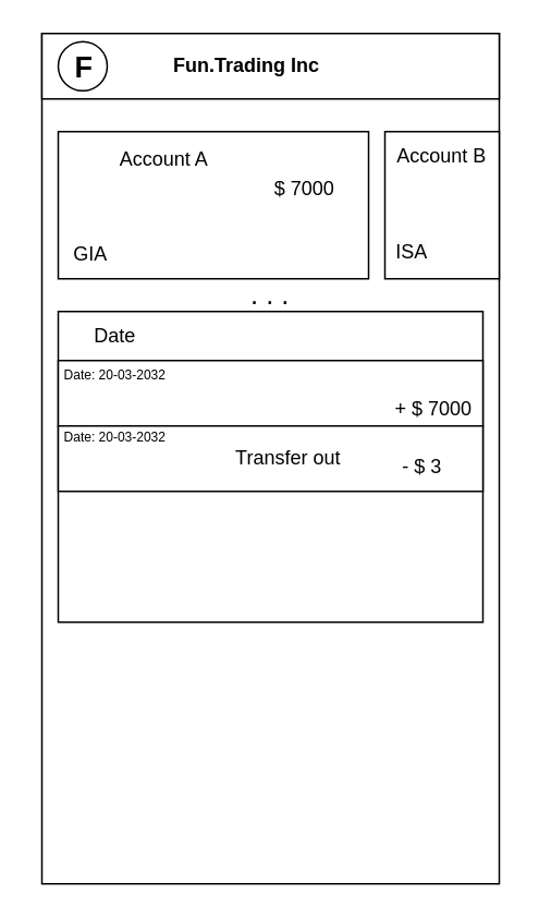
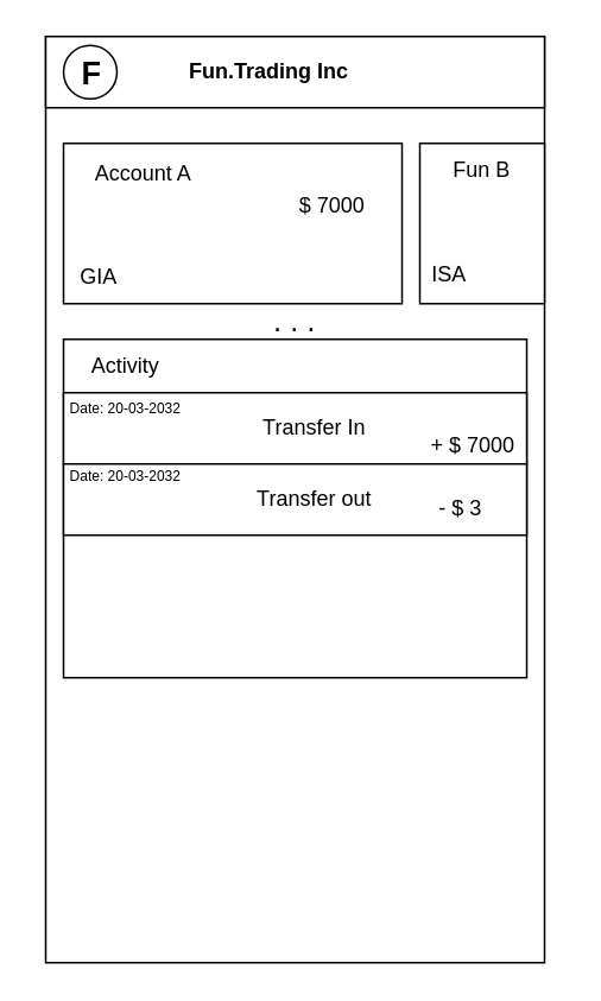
  <mxCell id="0" />
  <mxCell id="1" parent="0" />
  <mxCell id="2" value="" style="rounded=0;whiteSpace=wrap;html=1;" vertex="1" parent="1"><mxGeometry x="25" y="20" width="280" height="520" as="geometry" /></mxCell>
  <mxCell id="3" value="" style="rounded=0;whiteSpace=wrap;html=1;" vertex="1" parent="1"><mxGeometry x="25" y="20" width="280" height="40" as="geometry" /></mxCell>
  <mxCell id="4" value="" style="ellipse;whiteSpace=wrap;html=1;aspect=fixed;" vertex="1" parent="1"><mxGeometry x="35" y="25" width="30" height="30" as="geometry" /></mxCell>
  <mxCell id="5" value="" style="rounded=0;whiteSpace=wrap;html=1;" vertex="1" parent="1"><mxGeometry x="35" y="80" width="190" height="90" as="geometry" /></mxCell>
- <mxCell id="6" value="Account A" style="text;html=1;strokeColor=none;fillColor=none;align=center;verticalAlign=middle;whiteSpace=wrap;rounded=0;" vertex="1" parent="1"><mxGeometry x="55" y="82" width="90" height="30" as="geometry" /></mxCell>
+ <mxCell id="6" value="Account A" style="text;html=1;strokeColor=none;fillColor=none;align=center;verticalAlign=middle;whiteSpace=wrap;rounded=0;" vertex="1" parent="1"><mxGeometry x="35" y="82" width="90" height="30" as="geometry" /></mxCell>
  <mxCell id="7" value="&lt;b&gt;&lt;font style=&quot;font-size: 18px;&quot;&gt;F&lt;/font&gt;&lt;/b&gt;" style="text;html=1;strokeColor=none;fillColor=none;align=center;verticalAlign=middle;whiteSpace=wrap;rounded=0;" vertex="1" parent="1"><mxGeometry x="21" y="26" width="60" height="30" as="geometry" /></mxCell>
  <mxCell id="8" value="" style="rounded=0;whiteSpace=wrap;html=1;" vertex="1" parent="1"><mxGeometry x="235" y="80" width="70" height="90" as="geometry" /></mxCell>
- <mxCell id="9" value="Account B" style="text;html=1;strokeColor=none;fillColor=none;align=center;verticalAlign=middle;whiteSpace=wrap;rounded=0;" vertex="1" parent="1"><mxGeometry x="225" y="80" width="90" height="30" as="geometry" /></mxCell>
+ <mxCell id="9" value="Fun B" style="text;html=1;strokeColor=none;fillColor=none;align=center;verticalAlign=middle;whiteSpace=wrap;rounded=0;" vertex="1" parent="1"><mxGeometry x="225" y="80" width="90" height="30" as="geometry" /></mxCell>
  <mxCell id="10" value="&lt;font style=&quot;font-size: 17px;&quot;&gt;. . .&lt;/font&gt;" style="rounded=0;whiteSpace=wrap;html=1;" vertex="1" parent="1"><mxGeometry x="105" y="180" width="120" as="geometry" /></mxCell>
  <mxCell id="11" value="$ 7000" style="text;html=1;strokeColor=none;fillColor=none;align=center;verticalAlign=middle;whiteSpace=wrap;rounded=0;" vertex="1" parent="1"><mxGeometry x="156" y="100" width="60" height="30" as="geometry" /></mxCell>
  <mxCell id="12" value="" style="rounded=0;whiteSpace=wrap;html=1;" vertex="1" parent="1"><mxGeometry x="35" y="190" width="260" height="190" as="geometry" /></mxCell>
- <mxCell id="13" value="Date" style="text;html=1;strokeColor=none;fillColor=none;align=center;verticalAlign=middle;whiteSpace=wrap;rounded=0;" vertex="1" parent="1"><mxGeometry x="35" y="190" width="70" height="30" as="geometry" /></mxCell>
+ <mxCell id="13" value="Activity" style="text;html=1;strokeColor=none;fillColor=none;align=center;verticalAlign=middle;whiteSpace=wrap;rounded=0;" vertex="1" parent="1"><mxGeometry x="35" y="190" width="70" height="30" as="geometry" /></mxCell>
  <mxCell id="14" value="" style="rounded=0;whiteSpace=wrap;html=1;" vertex="1" parent="1"><mxGeometry x="35" y="220" width="260" height="40" as="geometry" /></mxCell>
  <mxCell id="15" value="" style="rounded=0;whiteSpace=wrap;html=1;" vertex="1" parent="1"><mxGeometry x="35" y="260" width="260" height="40" as="geometry" /></mxCell>
  <mxCell id="16" value="+ $ 7000" style="text;html=1;strokeColor=none;fillColor=none;align=center;verticalAlign=middle;whiteSpace=wrap;rounded=0;" vertex="1" parent="1"><mxGeometry x="235" y="235" width="60" height="30" as="geometry" /></mxCell>
  <mxCell id="17" value="- $ 3" style="text;html=1;strokeColor=none;fillColor=none;align=center;verticalAlign=middle;whiteSpace=wrap;rounded=0;" vertex="1" parent="1"><mxGeometry x="228" y="270" width="60" height="30" as="geometry" /></mxCell>
  <mxCell id="18" value="GIA" style="text;html=1;strokeColor=none;fillColor=none;align=center;verticalAlign=middle;whiteSpace=wrap;rounded=0;" vertex="1" parent="1"><mxGeometry x="25" y="140" width="60" height="30" as="geometry" /></mxCell>
  <mxCell id="19" value="&lt;span style=&quot;color: rgb(0, 0, 0); font-family: Helvetica; font-size: 12px; font-style: normal; font-variant-ligatures: normal; font-variant-caps: normal; font-weight: 400; letter-spacing: normal; orphans: 2; text-align: center; text-indent: 0px; text-transform: none; widows: 2; word-spacing: 0px; -webkit-text-stroke-width: 0px; background-color: rgb(251, 251, 251); text-decoration-thickness: initial; text-decoration-style: initial; text-decoration-color: initial; float: none; display: inline !important;&quot;&gt;ISA&lt;/span&gt;" style="text;whiteSpace=wrap;html=1;" vertex="1" parent="1"><mxGeometry x="240" y="140" width="50" height="40" as="geometry" /></mxCell>
  <mxCell id="20" value="&lt;font style=&quot;font-size: 8px;&quot;&gt;Date: 20-03-2032&lt;/font&gt;" style="text;html=1;strokeColor=none;fillColor=none;align=center;verticalAlign=middle;whiteSpace=wrap;rounded=0;" vertex="1" parent="1"><mxGeometry x="20" y="213" width="100" height="30" as="geometry" /></mxCell>
  <mxCell id="21" value="&lt;font style=&quot;font-size: 8px;&quot;&gt;Date: 20-03-2032&lt;/font&gt;" style="text;html=1;strokeColor=none;fillColor=none;align=center;verticalAlign=middle;whiteSpace=wrap;rounded=0;" vertex="1" parent="1"><mxGeometry x="20" y="251" width="100" height="30" as="geometry" /></mxCell>
  <mxCell id="22" value="Transfer out" style="text;html=1;strokeColor=none;fillColor=none;align=center;verticalAlign=middle;whiteSpace=wrap;rounded=0;" vertex="1" parent="1"><mxGeometry x="131" y="265" width="90" height="30" as="geometry" /></mxCell>
+ <mxCell id="23" value="Transfer In" style="text;html=1;strokeColor=none;fillColor=none;align=center;verticalAlign=middle;whiteSpace=wrap;rounded=0;" vertex="1" parent="1"><mxGeometry x="131" y="225" width="90" height="30" as="geometry" /></mxCell>
  <mxCell id="24" value="&lt;b&gt;Fun.Trading Inc&lt;/b&gt;" style="text;html=1;strokeColor=none;fillColor=none;align=center;verticalAlign=middle;whiteSpace=wrap;rounded=0;" vertex="1" parent="1"><mxGeometry x="97.5" y="25" width="105" height="30" as="geometry" /></mxCell>
